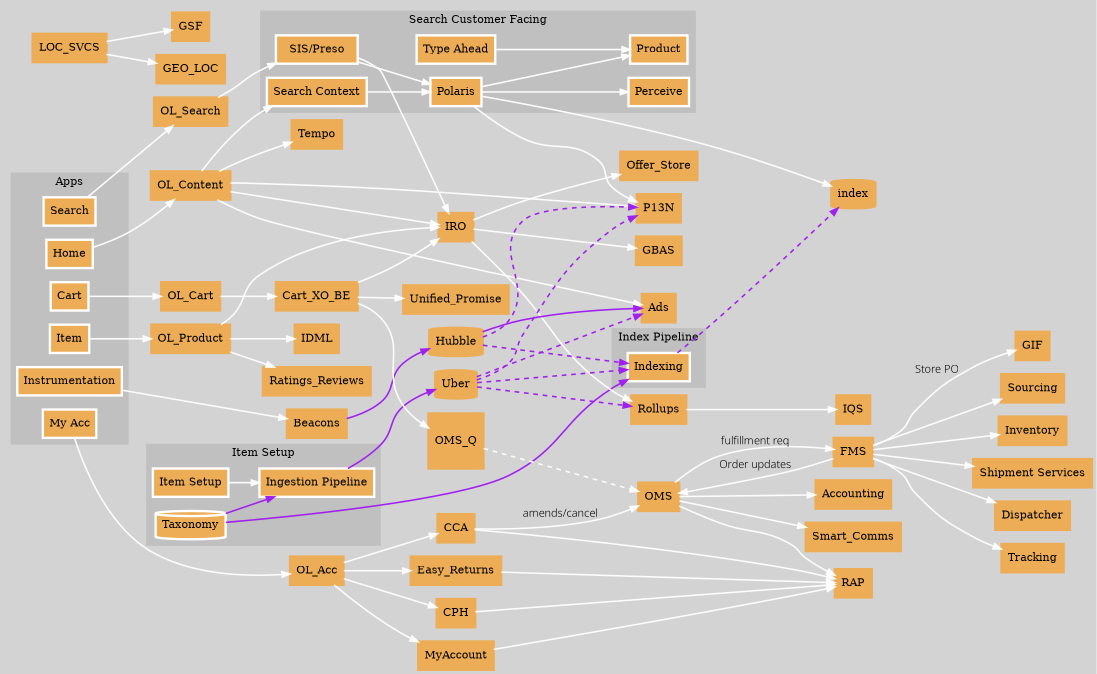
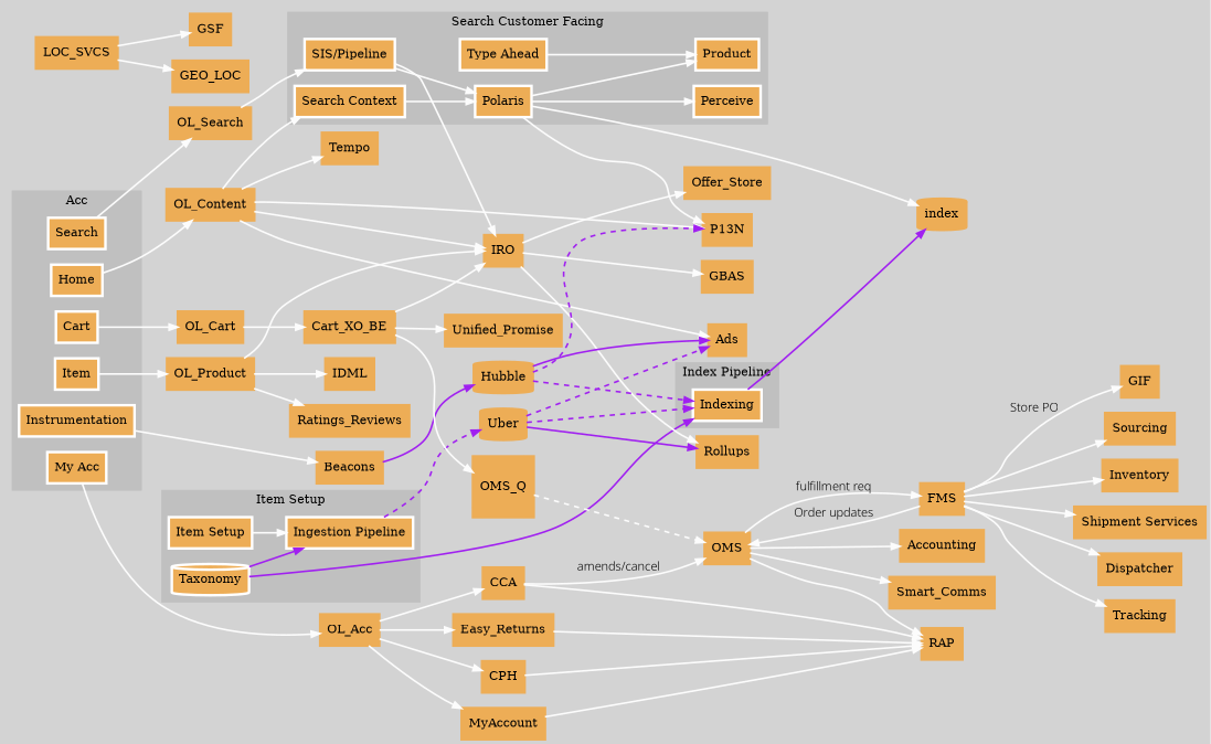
  strict digraph {
    bgcolor="#D3D3D3"
    rankdir=LR
    node [color="#edad56" fillcolor="#edad56" penwidth=3 shape=box style=filled]
    edge [color="#FCFCFC" fontname="helvetica Neue Ultra Light" penwidth=2]
    n1 [color=white label=Home width=0.6]
    n2 [color=white label=Search width=0.6]
    n3 [color=white label=Item width=0.6]
    n4 [color=white label=Cart width=0.6]
    n5 [color=white label="My Acc" width=0.6]
    n6 [color=white label=Instrumentation width=0.6]
-   n7 [color=white label="SIS/Preso" width=0.6]
+   n7 [color=white label="SIS/Pipeline" width=0.6]
    n8 [color=white label="Search Context" width=0.6]
    n9 [color=white label="Type Ahead" width=0.6]
    n10 [color=white label=Perceive width=0.6]
    n11 [color=white label=Polaris width=0.6]
    n12 [color=white label=Product width=0.6]
    n13 [color=white label=Indexing width=0.6]
    n14 [color=white label="Ingestion Pipeline" width=0.6]
    n15 [color=white label=Taxonomy shape=cylinder width=0.6]
    n16 [color=white label="Item Setup" width=0.6]
    OL_Content [width=0.6]
    OL_Search [width=0.6]
    OL_Product [width=0.6]
    OL_Cart [width=0.6]
    OL_Acc [width=0.6]
    n22 [label=Beacons width=0.6]
    IRO [width=0.6 wm_description=description wm_feature="marketplace,ads" wm_title="testing custom attr"]
    P13N [width=0.6]
    n25 [label=index shape=cylinder width=0.6]
    n26 [label=Uber shape=cylinder width=0.6]
    Rollups [width=0.6 wm_feature=marketplace]
    GBAS [width=0.6 wm_feature=marketplace]
    Offer_Store [width=0.6]
-   IQS [width=0.6]
    CPH [width=0.6]
    RAP [width=0.6]
    Tempo [width=0.6]
    Ads [width=0.6 wm_feature=ads]
    IDML [width=0.6]
    Ratings_Reviews [width=0.6]
    Cart_XO_BE [width=0.6]
    MyAccount [width=0.6]
    CCA [width=0.6]
    Easy_Returns [width=0.6]
    n41 [label=Hubble shape=cylinder width=0.6]
    OMS_Q [shape=Msquare width=0.6]
    Unified_Promise [width=0.6]
    OMS [width=0.6]
    LOC_SVCS [width=0.6]
    GSF [width=0.6]
    GEO_LOC [width=0.6]
    FMS [width=0.6]
    Accounting [width=0.6]
    Smart_Comms [width=0.6]
    GIF [width=0.6]
    Sourcing [width=0.6]
    Inventory [width=0.6]
    n54 [label="Shipment Services" width=0.6]
    Dispatcher [width=0.6]
    Tracking [width=0.6]
    subgraph sub_1 {
      label="charges.."
    }
    subgraph sub_2 {
      label=returns
    }
    subgraph sub_3 {
      label=comms
    }
    subgraph cluster_4 {
      color=grey
-     label=Apps
+     label=Acc
      style=filled
      n1
      n2
      n3
      n4
      n5
      n6
    }
    subgraph cluster_5 {
      color=grey
      label="Search Customer Facing"
      style=filled
      n7
      n8
      n9
      n10
      n11
      n12
    }
    subgraph cluster_6 {
      color=grey
      label="Index Pipeline"
      style=filled
      n13
    }
    subgraph cluster_7 {
      color=grey
      label="Item Setup"
      style=filled
      n14
      n15
      n16
    }
    n1 -> OL_Content
    n2 -> OL_Search
    n3 -> OL_Product
    n4 -> OL_Cart
    n5 -> OL_Acc
    n6 -> n22
    n7 -> n11
    n7 -> IRO
    n8 -> n11
    n9 -> n12
    n11 -> n10
    n11 -> n12
    n11 -> P13N
    n11 -> n25
-   n13 -> n25 [color=purple style=dashed]
-   n14 -> n26 [color=purple]
+   n13 -> n25 [color=purple]
+   n14 -> n26 [color=purple style=dashed]
    n15 -> n13 [color=purple style=solid]
    n15 -> n14 [color=purple style=solid]
    n16 -> n14
    OL_Content -> n8
    OL_Content -> IRO
    OL_Content -> P13N
    OL_Content -> Tempo
    OL_Content -> Ads
    OL_Search -> n7
    OL_Product -> IRO
    OL_Product -> IDML
    OL_Product -> Ratings_Reviews
    OL_Cart -> Cart_XO_BE
    OL_Acc -> CPH
    OL_Acc -> MyAccount
    OL_Acc -> CCA
    OL_Acc -> Easy_Returns
    n22 -> n41 [color=purple]
    IRO -> Rollups
    IRO -> GBAS
    IRO -> Offer_Store
    n26 -> n13 [color=purple style=dashed]
-   n26 -> P13N [color=purple style=dashed]
-   n26 -> Rollups [color=purple style=dashed]
+   n26 -> Rollups [color=purple style=solid]
    n26 -> Ads [color=purple style=dashed]
-   Rollups -> IQS
    CPH -> RAP
    Cart_XO_BE -> IRO
    Cart_XO_BE -> OMS_Q
    Cart_XO_BE -> Unified_Promise
    MyAccount -> RAP
    CCA -> RAP
    CCA -> OMS [label="amends/cancel"]
    Easy_Returns -> RAP
    n41 -> n13 [color=purple style=dashed]
    n41 -> P13N [color=purple style=dashed]
    n41 -> Ads [color=purple style=solid]
    OMS_Q -> OMS [style=dashed]
    OMS -> RAP
    OMS -> FMS [label="fulfillment req"]
    OMS -> Accounting
    OMS -> Smart_Comms
    LOC_SVCS -> GSF
    LOC_SVCS -> GEO_LOC
    FMS -> OMS [label="Order updates"]
    FMS -> GIF [label="Store PO"]
    FMS -> Sourcing
    FMS -> Inventory
    FMS -> n54
    FMS -> Dispatcher
    FMS -> Tracking
  }
